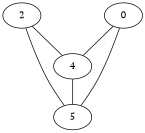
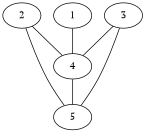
  graph {
    chromaticNumber=4
    fontname="PT Serif"
    node [fontname="PT Serif"]
    edge [fontname="PT Serif"]
+   1
    4
    2
    5
-   3 [label=0]
+   3
+   1 -- 4
    4 -- 5
    2 -- 4
    2 -- 5
    3 -- 4
    3 -- 5
  }
